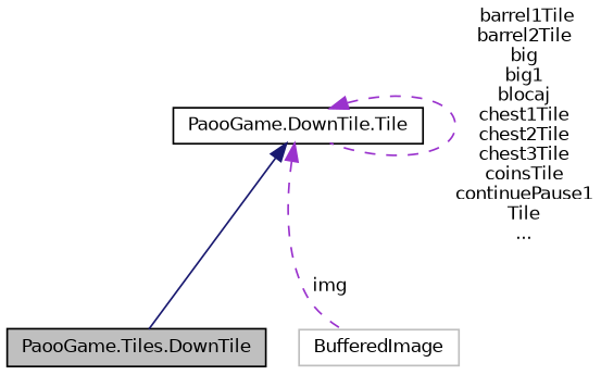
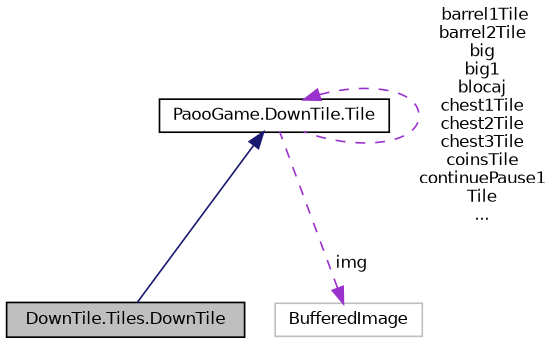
  digraph {
    node [color=black fillcolor=white fontname=Helvetica fontsize=10 shape=record style=filled]
    edge [color=darkorchid3 dir=back fontname=Helvetica fontsize=10 labelfontname=Helvetica labelfontsize=10 style=dashed]
-   n1 [fillcolor=grey75 fontcolor=black height=0.2 label="PaooGame.Tiles.DownTile" width=0.4]
+   n1 [fillcolor=grey75 fontcolor=black height=0.2 label="DownTile.Tiles.DownTile" width=0.4]
    n2 [height=0.2 label="PaooGame.DownTile.Tile" width=0.4]
    n3 [color=grey75 height=0.2 label=BufferedImage width=0.4]
    n2 -> n1 [color=midnightblue style=solid]
    n2 -> n2 [label=" barrel1Tile\nbarrel2Tile\nbig\nbig1\nblocaj\nchest1Tile\nchest2Tile\nchest3Tile\ncoinsTile\ncontinuePause1\lTile\n..."]
-   n2 -> n3 [label=" img"]
+   n3 -> n2 [label=" img"]
  }
